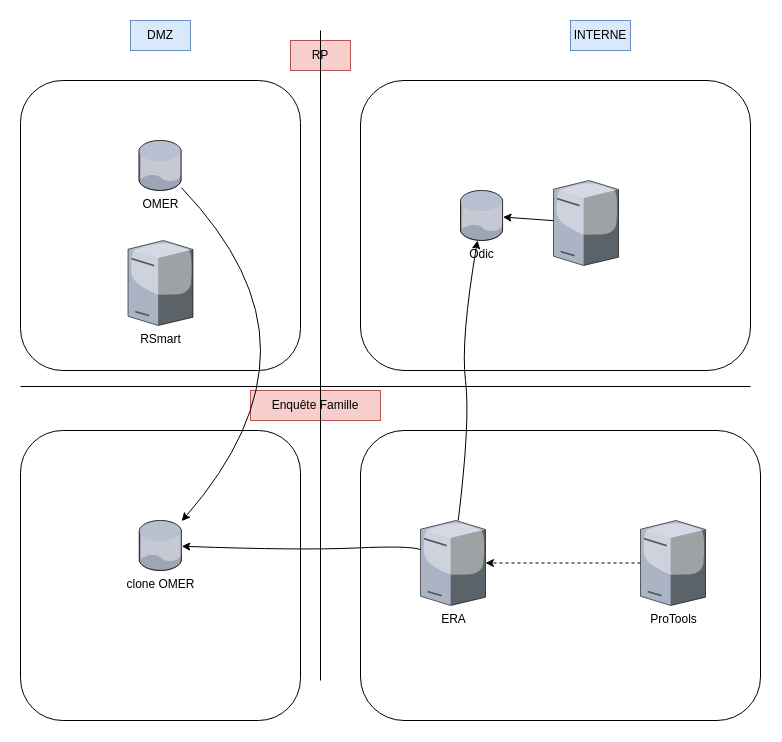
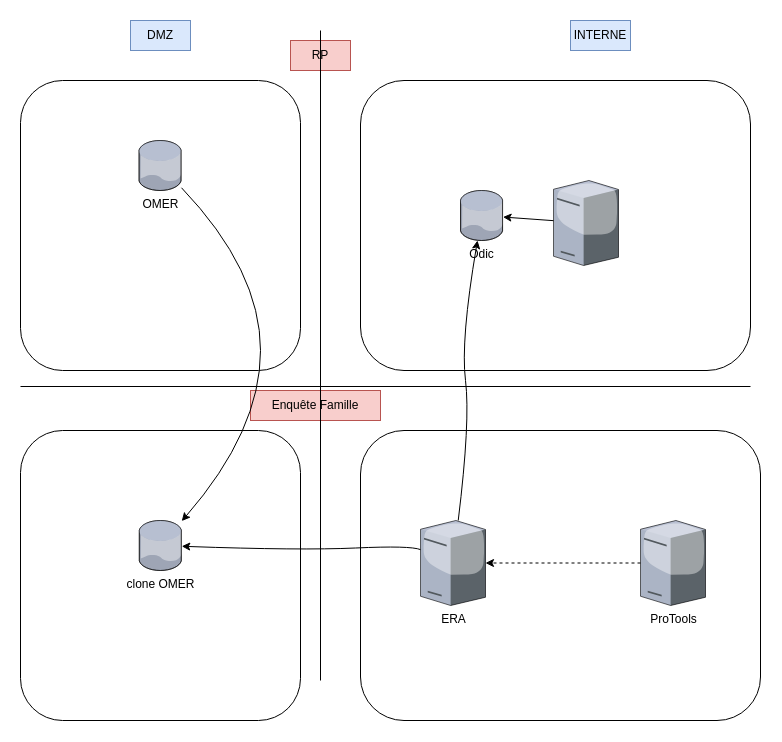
  <mxCell id="0" />
  <mxCell id="1" parent="0" />
  <mxCell id="2" value="" style="rounded=1;whiteSpace=wrap;html=1;" vertex="1" parent="1"><mxGeometry x="20" y="80" width="280" height="290" as="geometry" /></mxCell>
  <mxCell id="3" value="OMER" style="verticalLabelPosition=bottom;sketch=0;aspect=fixed;html=1;verticalAlign=top;strokeColor=none;align=center;outlineConnect=0;shape=mxgraph.citrix.database;" vertex="1" parent="1"><mxGeometry x="138.5" y="140" width="42.5" height="50" as="geometry" /></mxCell>
- <mxCell id="4" value="RSmart" style="verticalLabelPosition=bottom;sketch=0;aspect=fixed;html=1;verticalAlign=top;strokeColor=none;align=center;outlineConnect=0;shape=mxgraph.citrix.license_server;" vertex="1" parent="1"><mxGeometry x="127.5" y="240" width="65" height="85" as="geometry" /></mxCell>
  <mxCell id="5" value="RP" style="text;html=1;align=center;verticalAlign=middle;whiteSpace=wrap;rounded=0;fillColor=#f8cecc;strokeColor=#b85450;" vertex="1" parent="1"><mxGeometry x="290" y="40" width="60" height="30" as="geometry" /></mxCell>
  <mxCell id="6" value="" style="rounded=1;whiteSpace=wrap;html=1;" vertex="1" parent="1"><mxGeometry x="20" y="430" width="280" height="290" as="geometry" /></mxCell>
  <mxCell id="7" value="Enquête Famille" style="text;html=1;align=center;verticalAlign=middle;whiteSpace=wrap;rounded=0;fillColor=#f8cecc;strokeColor=#b85450;" vertex="1" parent="1"><mxGeometry x="250" y="390" width="130" height="30" as="geometry" /></mxCell>
  <mxCell id="8" value="clone OMER" style="verticalLabelPosition=bottom;sketch=0;aspect=fixed;html=1;verticalAlign=top;strokeColor=none;align=center;outlineConnect=0;shape=mxgraph.citrix.database;" vertex="1" parent="1"><mxGeometry x="138.75" y="520" width="42.5" height="50" as="geometry" /></mxCell>
  <mxCell id="9" value="" style="curved=1;endArrow=classic;html=1;rounded=0;" edge="1" parent="1" source="3" target="8"><mxGeometry width="50" height="50" relative="1" as="geometry"><mxPoint x="450" y="290" as="sourcePoint" /><mxPoint x="500" y="240" as="targetPoint" /><Array as="points"><mxPoint x="260" y="270" /><mxPoint x="260" y="430" /></Array></mxGeometry></mxCell>
  <mxCell id="10" value="DMZ" style="text;html=1;align=center;verticalAlign=middle;whiteSpace=wrap;rounded=0;fillColor=#dae8fc;strokeColor=#6c8ebf;" vertex="1" parent="1"><mxGeometry x="130" width="60" height="30" as="geometry" y="20" /></mxCell>
  <mxCell id="11" value="INTERNE" style="text;html=1;align=center;verticalAlign=middle;whiteSpace=wrap;rounded=0;fillColor=#dae8fc;strokeColor=#6c8ebf;" vertex="1" parent="1"><mxGeometry x="570" width="60" height="30" as="geometry" y="20" /></mxCell>
  <mxCell id="12" value="" style="endArrow=none;html=1;rounded=0;" edge="1" parent="1"><mxGeometry width="50" height="50" relative="1" as="geometry"><mxPoint x="320" y="680" as="sourcePoint" /><mxPoint x="320" y="30" as="targetPoint" /></mxGeometry></mxCell>
  <mxCell id="13" value="" style="rounded=1;whiteSpace=wrap;html=1;" vertex="1" parent="1"><mxGeometry x="360" y="80" width="390" height="290" as="geometry" /></mxCell>
  <mxCell id="14" value="" style="rounded=1;whiteSpace=wrap;html=1;" vertex="1" parent="1"><mxGeometry x="360" y="430" width="400" height="290" as="geometry" /></mxCell>
  <mxCell id="15" value="ERA" style="verticalLabelPosition=bottom;sketch=0;aspect=fixed;html=1;verticalAlign=top;strokeColor=none;align=center;outlineConnect=0;shape=mxgraph.citrix.license_server;" vertex="1" parent="1"><mxGeometry x="420" y="520" width="65" height="85" as="geometry" /></mxCell>
  <mxCell id="16" value="ProTools" style="verticalLabelPosition=bottom;sketch=0;aspect=fixed;html=1;verticalAlign=top;strokeColor=none;align=center;outlineConnect=0;shape=mxgraph.citrix.license_server;" vertex="1" parent="1"><mxGeometry x="640" y="520" width="65" height="85" as="geometry" /></mxCell>
  <mxCell id="17" value="" style="endArrow=none;html=1;rounded=0;" edge="1" parent="1"><mxGeometry width="50" height="50" relative="1" as="geometry"><mxPoint x="20" y="386" as="sourcePoint" /><mxPoint x="750" y="386" as="targetPoint" /></mxGeometry></mxCell>
  <mxCell id="18" value="" style="curved=1;endArrow=classic;html=1;rounded=0;" edge="1" parent="1" source="15" target="8"><mxGeometry width="50" height="50" relative="1" as="geometry"><mxPoint x="390" y="860" as="sourcePoint" /><mxPoint x="440" y="810" as="targetPoint" /><Array as="points"><mxPoint x="410" y="545" /><mxPoint x="300" y="550" /></Array></mxGeometry></mxCell>
  <mxCell id="19" value="Odic" style="verticalLabelPosition=bottom;sketch=0;aspect=fixed;html=1;verticalAlign=top;strokeColor=none;align=center;outlineConnect=0;shape=mxgraph.citrix.database;" vertex="1" parent="1"><mxGeometry x="460" y="190" width="42.5" height="50" as="geometry" /></mxCell>
  <mxCell id="20" value="" style="verticalLabelPosition=bottom;sketch=0;aspect=fixed;html=1;verticalAlign=top;strokeColor=none;align=center;outlineConnect=0;shape=mxgraph.citrix.license_server;" vertex="1" parent="1"><mxGeometry x="553" y="180" width="65" height="85" as="geometry" /></mxCell>
  <mxCell id="21" value="" style="endArrow=classic;html=1;rounded=0;" edge="1" parent="1" source="20" target="19"><mxGeometry width="50" height="50" relative="1" as="geometry"><mxPoint x="560" y="280" as="sourcePoint" /><mxPoint x="610" y="230" as="targetPoint" /></mxGeometry></mxCell>
  <mxCell id="22" value="" style="curved=1;endArrow=classic;html=1;rounded=0;" edge="1" parent="1" source="15" target="19"><mxGeometry width="50" height="50" relative="1" as="geometry"><mxPoint x="380" y="380" as="sourcePoint" /><mxPoint x="430" y="330" as="targetPoint" /><Array as="points"><mxPoint x="470" y="420" /><mxPoint x="460" y="340" /></Array></mxGeometry></mxCell>
  <mxCell id="23" value="" style="endArrow=classic;html=1;rounded=0;dashed=1;" edge="1" parent="1" source="16" target="15"><mxGeometry width="50" height="50" relative="1" as="geometry"><mxPoint x="750" y="470" as="sourcePoint" /><mxPoint x="800" y="420" as="targetPoint" /></mxGeometry></mxCell>
